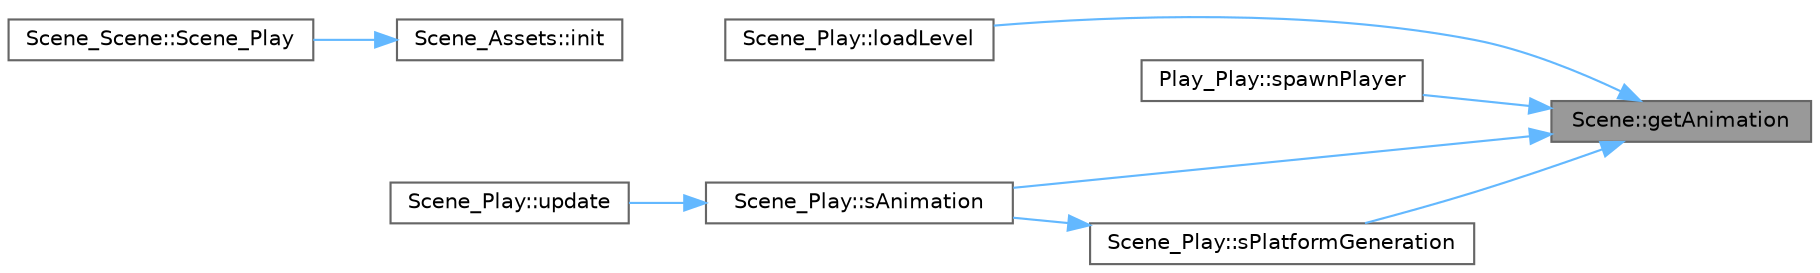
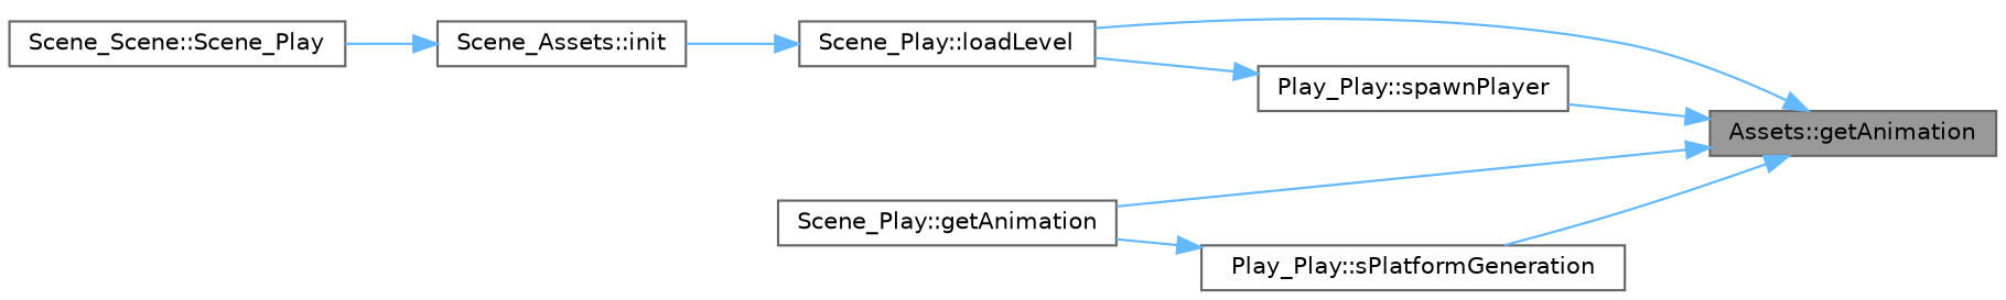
  digraph {
    rankdir=RL
    node [color=grey40 fillcolor=white fontname=Helvetica fontsize=10 shape=box style=filled]
    edge [color=steelblue1 dir=back fontname=Helvetica fontsize=10 labelfontname=Helvetica labelfontsize=10 style=solid]
-   n1 [color=gray40 fillcolor=grey60 fontcolor=black height=0.2 label="Scene::getAnimation" width=0.4]
+   n1 [color=gray40 fillcolor=grey60 fontcolor=black height=0.2 label="Assets::getAnimation" width=0.4]
    n2 [height=0.2 label="Scene_Play::loadLevel" width=0.4]
-   n3 [height=0.2 label="Scene_Play::sAnimation" width=0.4]
+   n3 [height=0.2 label="Scene_Play::getAnimation" width=0.4]
    n4 [height=0.2 label="Play_Play::spawnPlayer" width=0.4]
-   n5 [height=0.2 label="Scene_Play::sPlatformGeneration" width=0.4]
+   n5 [height=0.2 label="Play_Play::sPlatformGeneration" width=0.4]
    n6 [height=0.2 label="Scene_Assets::init" width=0.4]
-   n7 [height=0.2 label="Scene_Play::update" width=0.4]
    n8 [height=0.2 label="Scene_Scene::Scene_Play" width=0.4]
    n1 -> n2
    n1 -> n3
    n1 -> n4
    n1 -> n5
-   n3 -> n7
+   n2 -> n6
+   n4 -> n2
    n5 -> n3
    n6 -> n8
  }
